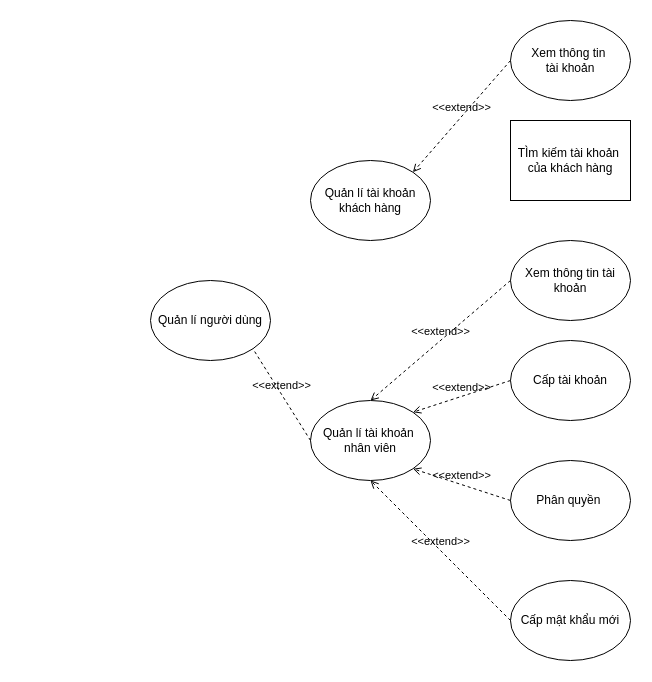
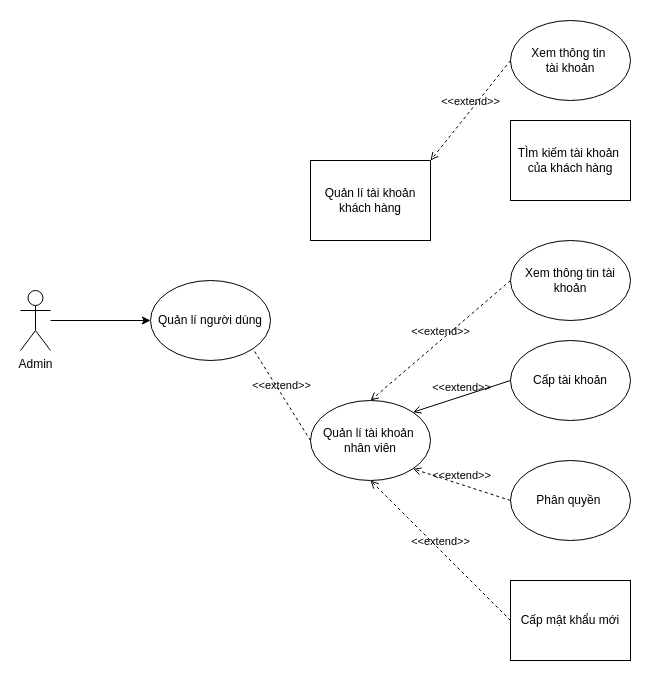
  <mxCell id="0" />
  <mxCell id="1" parent="0" />
+ <mxCell id="2" style="edgeStyle=orthogonalEdgeStyle;rounded=0;orthogonalLoop=1;jettySize=auto;html=1;entryX=0;entryY=0.5;entryDx=0;entryDy=0;" edge="1" parent="1" source="3" target="4"><mxGeometry relative="1" as="geometry" /></mxCell>
+ <mxCell id="3" value="Admin" style="shape=umlActor;verticalLabelPosition=bottom;verticalAlign=top;html=1;outlineConnect=0;" vertex="1" parent="1"><mxGeometry x="20" y="290" width="30" height="60" as="geometry" /></mxCell>
  <mxCell id="4" value="Quản lí người dùng" style="ellipse;whiteSpace=wrap;html=1;" vertex="1" parent="1"><mxGeometry x="150" y="280" width="120" height="80" as="geometry" /></mxCell>
- <mxCell id="5" value="Quản lí tài khoản khách hàng" style="ellipse;whiteSpace=wrap;html=1;" vertex="1" parent="1"><mxGeometry x="310" y="160" width="120" height="80" as="geometry" /></mxCell>
+ <mxCell id="5" value="Quản lí tài khoản khách hàng" style="whiteSpace=wrap;html=1;rounded=0;" vertex="1" parent="1"><mxGeometry x="310" y="160" width="120" height="80" as="geometry" /></mxCell>
  <mxCell id="6" value="Quản lí tài khoản&amp;nbsp;&lt;div&gt;nhân viên&lt;/div&gt;" style="ellipse;whiteSpace=wrap;html=1;" vertex="1" parent="1"><mxGeometry x="310" y="400" width="120" height="80" as="geometry" /></mxCell>
  <mxCell id="7" value="&amp;lt;&amp;lt;extend&amp;gt;&amp;gt;" style="html=1;verticalAlign=bottom;labelBackgroundColor=none;endArrow=none;endFill=0;dashed=1;rounded=0;entryX=1;entryY=1;entryDx=0;entryDy=0;exitX=0;exitY=0.5;exitDx=0;exitDy=0;" edge="1" parent="1" source="6" target="4"><mxGeometry width="160" relative="1" as="geometry"><mxPoint x="338" y="238" as="sourcePoint" /><mxPoint x="262" y="302" as="targetPoint" /></mxGeometry></mxCell>
  <mxCell id="8" value="Xem thông tin&amp;nbsp;&lt;div&gt;tài khoản&lt;/div&gt;" style="ellipse;whiteSpace=wrap;html=1;" vertex="1" parent="1"><mxGeometry x="510" y="20" width="120" height="80" as="geometry" /></mxCell>
  <mxCell id="9" value="Xem thông tin tài khoản" style="ellipse;whiteSpace=wrap;html=1;" vertex="1" parent="1"><mxGeometry x="510" y="240" width="120" height="80" as="geometry" /></mxCell>
  <mxCell id="10" value="Cấp tài khoản" style="ellipse;whiteSpace=wrap;html=1;" vertex="1" parent="1"><mxGeometry x="510" y="340" width="120" height="80" as="geometry" /></mxCell>
  <mxCell id="11" value="Phân quyền&amp;nbsp;" style="ellipse;whiteSpace=wrap;html=1;" vertex="1" parent="1"><mxGeometry x="510" y="460" width="120" height="80" as="geometry" /></mxCell>
- <mxCell id="12" value="Cấp mật khẩu mới" style="ellipse;whiteSpace=wrap;html=1;" vertex="1" parent="1"><mxGeometry x="510" y="580" width="120" height="80" as="geometry" /></mxCell>
+ <mxCell id="12" value="Cấp mật khẩu mới" style="whiteSpace=wrap;html=1;rounded=0;" vertex="1" parent="1"><mxGeometry x="510" y="580" width="120" height="80" as="geometry" /></mxCell>
  <mxCell id="13" value="&amp;lt;&amp;lt;extend&amp;gt;&amp;gt;" style="html=1;verticalAlign=bottom;labelBackgroundColor=none;endArrow=open;endFill=0;dashed=1;rounded=0;entryX=0.5;entryY=0;entryDx=0;entryDy=0;exitX=0;exitY=0.5;exitDx=0;exitDy=0;" edge="1" parent="1" source="9" target="6"><mxGeometry width="160" relative="1" as="geometry"><mxPoint x="320" y="450" as="sourcePoint" /><mxPoint x="262" y="358" as="targetPoint" /></mxGeometry></mxCell>
- <mxCell id="14" value="&amp;lt;&amp;lt;extend&amp;gt;&amp;gt;" style="html=1;verticalAlign=bottom;labelBackgroundColor=none;endArrow=open;endFill=0;dashed=1;rounded=0;entryX=1;entryY=0;entryDx=0;entryDy=0;exitX=0;exitY=0.5;exitDx=0;exitDy=0;" edge="1" parent="1" source="10" target="6"><mxGeometry width="160" relative="1" as="geometry"><mxPoint x="520" y="290" as="sourcePoint" /><mxPoint x="380" y="410" as="targetPoint" /></mxGeometry></mxCell>
+ <mxCell id="14" value="&amp;lt;&amp;lt;extend&amp;gt;&amp;gt;" style="html=1;verticalAlign=bottom;labelBackgroundColor=none;endArrow=open;endFill=0;dashed=0;rounded=0;entryX=1;entryY=0;entryDx=0;entryDy=0;exitX=0;exitY=0.5;exitDx=0;exitDy=0;" edge="1" parent="1" source="10" target="6"><mxGeometry width="160" relative="1" as="geometry"><mxPoint x="520" y="290" as="sourcePoint" /><mxPoint x="380" y="410" as="targetPoint" /></mxGeometry></mxCell>
  <mxCell id="15" value="&amp;lt;&amp;lt;extend&amp;gt;&amp;gt;" style="html=1;verticalAlign=bottom;labelBackgroundColor=none;endArrow=open;endFill=0;dashed=1;rounded=0;entryX=1;entryY=1;entryDx=0;entryDy=0;exitX=0;exitY=0.5;exitDx=0;exitDy=0;" edge="1" parent="1" source="11" target="6"><mxGeometry width="160" relative="1" as="geometry"><mxPoint x="520" y="390" as="sourcePoint" /><mxPoint x="422" y="422" as="targetPoint" /></mxGeometry></mxCell>
  <mxCell id="16" value="&amp;lt;&amp;lt;extend&amp;gt;&amp;gt;" style="html=1;verticalAlign=bottom;labelBackgroundColor=none;endArrow=open;endFill=0;dashed=1;rounded=0;entryX=0.5;entryY=1;entryDx=0;entryDy=0;exitX=0;exitY=0.5;exitDx=0;exitDy=0;" edge="1" parent="1" source="12" target="6"><mxGeometry width="160" relative="1" as="geometry"><mxPoint x="520" y="510" as="sourcePoint" /><mxPoint x="422" y="478" as="targetPoint" /></mxGeometry></mxCell>
  <mxCell id="17" value="TÌm kiếm tài khoản&amp;nbsp;&lt;div&gt;của khách hàng&lt;/div&gt;" style="whiteSpace=wrap;html=1;rounded=0;" vertex="1" parent="1"><mxGeometry x="510" y="120" width="120" height="80" as="geometry" /></mxCell>
  <mxCell id="18" value="&amp;lt;&amp;lt;extend&amp;gt;&amp;gt;" style="html=1;verticalAlign=bottom;labelBackgroundColor=none;endArrow=open;endFill=0;dashed=1;rounded=0;entryX=1;entryY=0;entryDx=0;entryDy=0;exitX=0;exitY=0.5;exitDx=0;exitDy=0;" edge="1" parent="1" source="8" target="5"><mxGeometry width="160" relative="1" as="geometry"><mxPoint x="520" y="290" as="sourcePoint" /><mxPoint x="380" y="410" as="targetPoint" /></mxGeometry></mxCell>
